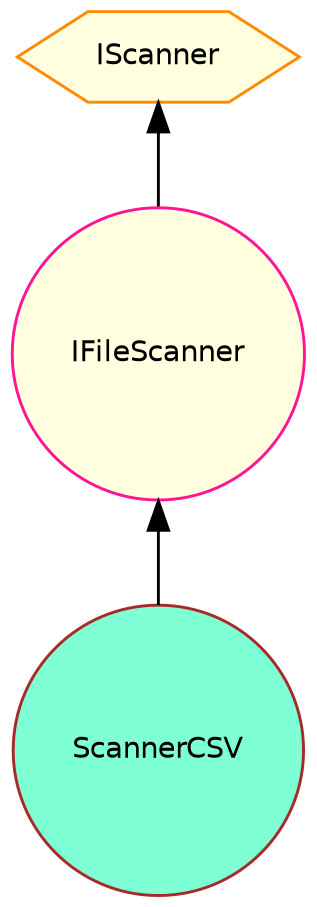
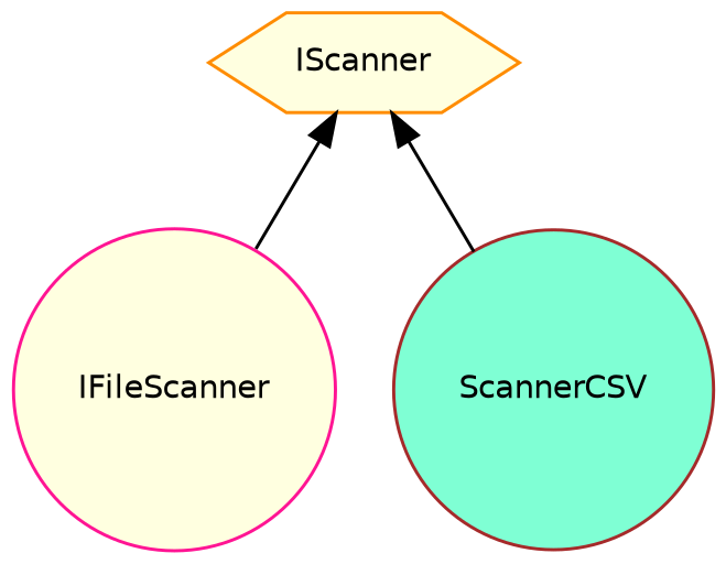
  digraph {
    node [fillcolor=lightyellow fontname=Helvetica fontsize=10 shape=circle style=filled]
    edge [color=black dir=back fontname=Helvetica fontsize=10 labelfontname=Helvetica labelfontsize=10 style=solid]
    n1 [color=deeppink fontcolor=black height=0.2 label=IFileScanner width=0.4]
    n2 [color=brown fillcolor=aquamarine height=0.2 label=ScannerCSV width=0.4]
    n3 [color=darkorange height=0.2 label=IScanner shape=hexagon width=0.4]
-   n1 -> n2
+   n3 -> n2
    n3 -> n1
  }
